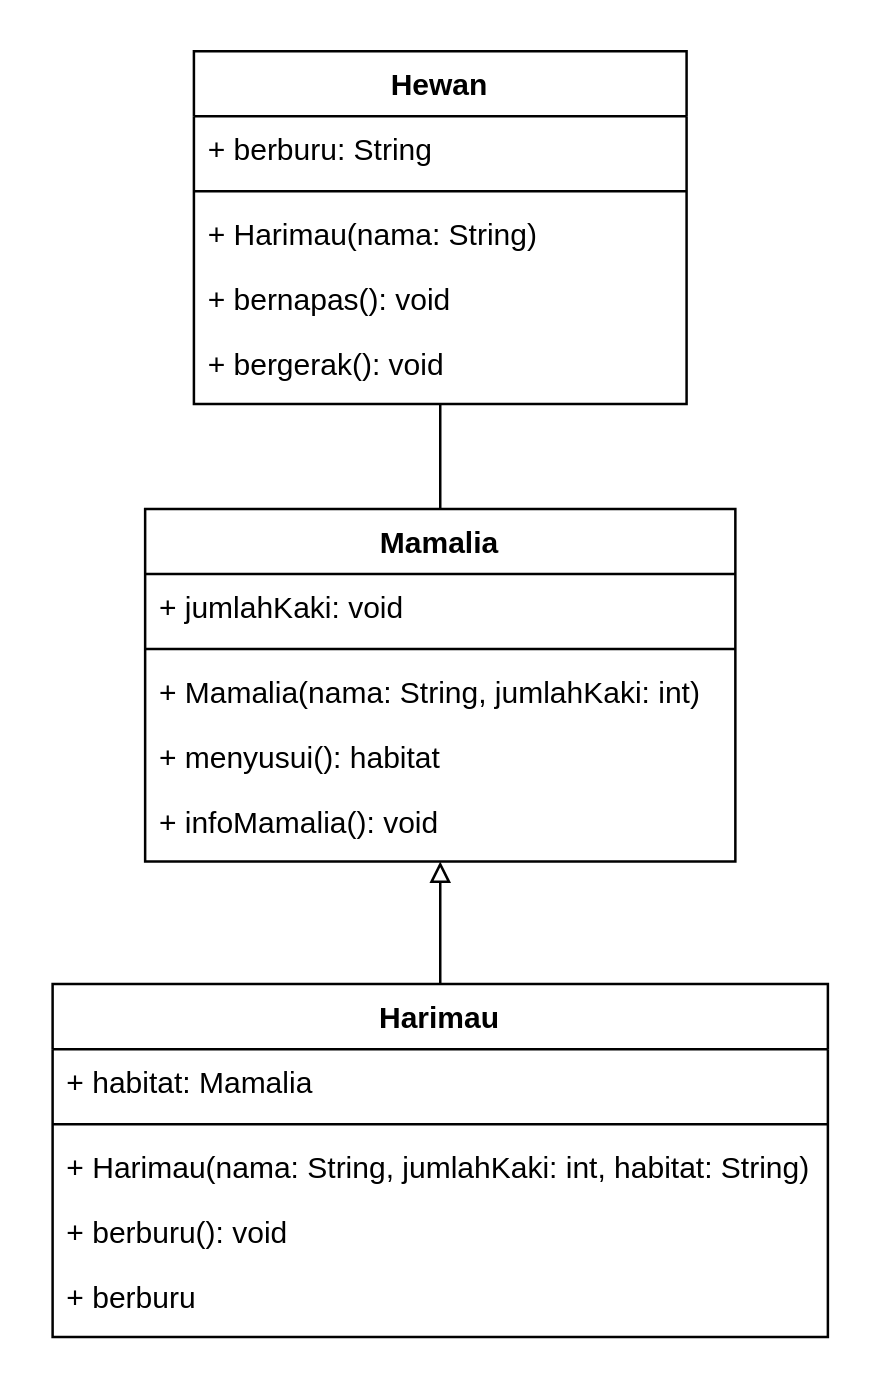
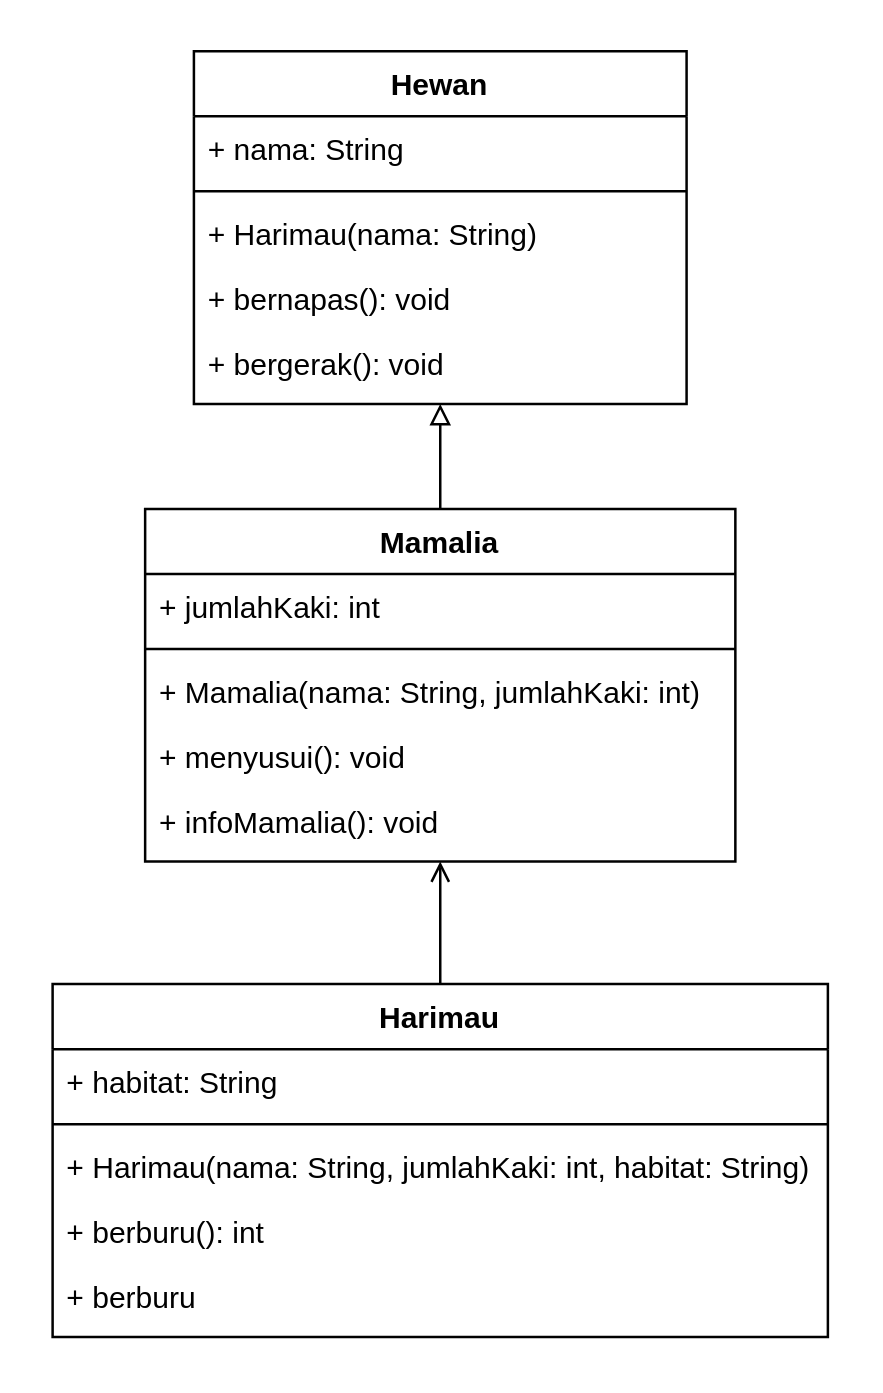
  <mxCell id="0" />
  <mxCell id="1" parent="0" />
- <mxCell id="2" style="edgeStyle=orthogonalEdgeStyle;rounded=0;orthogonalLoop=1;jettySize=auto;html=1;exitX=0.5;exitY=0;exitDx=0;exitDy=0;entryX=0.5;entryY=1;entryDx=0;entryDy=0;endArrow=block;endFill=0;" parent="1" source="3" target="10" edge="1"><mxGeometry relative="1" as="geometry" /></mxCell>
+ <mxCell id="2" style="edgeStyle=orthogonalEdgeStyle;rounded=0;orthogonalLoop=1;jettySize=auto;html=1;exitX=0.5;exitY=0;exitDx=0;exitDy=0;entryX=0.5;entryY=1;entryDx=0;entryDy=0;endArrow=open;endFill=0;" parent="1" source="3" target="10" edge="1"><mxGeometry relative="1" as="geometry" /></mxCell>
  <mxCell id="3" value="Harimau" style="swimlane;fontStyle=1;align=center;verticalAlign=top;childLayout=stackLayout;horizontal=1;startSize=26;horizontalStack=0;resizeParent=1;resizeLast=0;collapsible=1;marginBottom=0;rounded=0;shadow=0;strokeWidth=1;" parent="1" vertex="1"><mxGeometry x="20.5" y="393" width="310" height="141.09" as="geometry"><mxRectangle x="550" y="140" width="160" height="26" as="alternateBounds" /></mxGeometry></mxCell>
- <mxCell id="4" value="+ habitat: Mamalia" style="text;align=left;verticalAlign=top;spacingLeft=4;spacingRight=4;overflow=hidden;rotatable=0;points=[[0,0.5],[1,0.5]];portConstraint=eastwest;" parent="3" vertex="1"><mxGeometry y="26" width="310" height="26" as="geometry" /></mxCell>
+ <mxCell id="4" value="+ habitat: String" style="text;align=left;verticalAlign=top;spacingLeft=4;spacingRight=4;overflow=hidden;rotatable=0;points=[[0,0.5],[1,0.5]];portConstraint=eastwest;" parent="3" vertex="1"><mxGeometry y="26" width="310" height="26" as="geometry" /></mxCell>
  <mxCell id="5" value="" style="line;html=1;strokeWidth=1;align=left;verticalAlign=middle;spacingTop=-1;spacingLeft=3;spacingRight=3;rotatable=0;labelPosition=right;points=[];portConstraint=eastwest;" parent="3" vertex="1"><mxGeometry y="52" width="310" height="8" as="geometry" /></mxCell>
  <mxCell id="6" value="+ Harimau(nama: String, jumlahKaki: int, habitat: String)" style="text;align=left;verticalAlign=top;spacingLeft=4;spacingRight=4;overflow=hidden;rotatable=0;points=[[0,0.5],[1,0.5]];portConstraint=eastwest;" parent="3" vertex="1"><mxGeometry y="60" width="310" height="26" as="geometry" /></mxCell>
- <mxCell id="7" value="+ berburu(): void" style="text;align=left;verticalAlign=top;spacingLeft=4;spacingRight=4;overflow=hidden;rotatable=0;points=[[0,0.5],[1,0.5]];portConstraint=eastwest;" parent="3" vertex="1"><mxGeometry y="86" width="310" height="26" as="geometry" /></mxCell>
+ <mxCell id="7" value="+ berburu(): int" style="text;align=left;verticalAlign=top;spacingLeft=4;spacingRight=4;overflow=hidden;rotatable=0;points=[[0,0.5],[1,0.5]];portConstraint=eastwest;" parent="3" vertex="1"><mxGeometry y="86" width="310" height="26" as="geometry" /></mxCell>
  <mxCell id="8" value="+ berburu" style="text;align=left;verticalAlign=top;spacingLeft=4;spacingRight=4;overflow=hidden;rotatable=0;points=[[0,0.5],[1,0.5]];portConstraint=eastwest;" parent="3" vertex="1"><mxGeometry y="112" width="310" height="26" as="geometry" /></mxCell>
- <mxCell id="9" style="edgeStyle=orthogonalEdgeStyle;rounded=0;orthogonalLoop=1;jettySize=auto;html=1;exitX=0.5;exitY=0;exitDx=0;exitDy=0;entryX=0.5;entryY=1;entryDx=0;entryDy=0;endArrow=none;endFill=0;" parent="1" source="10" target="16" edge="1"><mxGeometry relative="1" as="geometry" /></mxCell>
+ <mxCell id="9" style="edgeStyle=orthogonalEdgeStyle;rounded=0;orthogonalLoop=1;jettySize=auto;html=1;exitX=0.5;exitY=0;exitDx=0;exitDy=0;entryX=0.5;entryY=1;entryDx=0;entryDy=0;endArrow=block;endFill=0;" parent="1" source="10" target="16" edge="1"><mxGeometry relative="1" as="geometry" /></mxCell>
  <mxCell id="10" value="Mamalia" style="swimlane;fontStyle=1;align=center;verticalAlign=top;childLayout=stackLayout;horizontal=1;startSize=26;horizontalStack=0;resizeParent=1;resizeLast=0;collapsible=1;marginBottom=0;rounded=0;shadow=0;strokeWidth=1;" parent="1" vertex="1"><mxGeometry x="57.5" y="203" width="236" height="141" as="geometry"><mxRectangle x="550" y="140" width="160" height="26" as="alternateBounds" /></mxGeometry></mxCell>
- <mxCell id="11" value="+ jumlahKaki: void" style="text;align=left;verticalAlign=top;spacingLeft=4;spacingRight=4;overflow=hidden;rotatable=0;points=[[0,0.5],[1,0.5]];portConstraint=eastwest;" parent="10" vertex="1"><mxGeometry y="26" width="236" height="26" as="geometry" /></mxCell>
+ <mxCell id="11" value="+ jumlahKaki: int" style="text;align=left;verticalAlign=top;spacingLeft=4;spacingRight=4;overflow=hidden;rotatable=0;points=[[0,0.5],[1,0.5]];portConstraint=eastwest;" parent="10" vertex="1"><mxGeometry y="26" width="236" height="26" as="geometry" /></mxCell>
  <mxCell id="12" value="" style="line;html=1;strokeWidth=1;align=left;verticalAlign=middle;spacingTop=-1;spacingLeft=3;spacingRight=3;rotatable=0;labelPosition=right;points=[];portConstraint=eastwest;" parent="10" vertex="1"><mxGeometry y="52" width="236" height="8" as="geometry" /></mxCell>
  <mxCell id="13" value="+ Mamalia(nama: String, jumlahKaki: int)" style="text;align=left;verticalAlign=top;spacingLeft=4;spacingRight=4;overflow=hidden;rotatable=0;points=[[0,0.5],[1,0.5]];portConstraint=eastwest;" parent="10" vertex="1"><mxGeometry y="60" width="236" height="26" as="geometry" /></mxCell>
- <mxCell id="14" value="+ menyusui(): habitat" style="text;align=left;verticalAlign=top;spacingLeft=4;spacingRight=4;overflow=hidden;rotatable=0;points=[[0,0.5],[1,0.5]];portConstraint=eastwest;" parent="10" vertex="1"><mxGeometry y="86" width="236" height="26" as="geometry" /></mxCell>
+ <mxCell id="14" value="+ menyusui(): void" style="text;align=left;verticalAlign=top;spacingLeft=4;spacingRight=4;overflow=hidden;rotatable=0;points=[[0,0.5],[1,0.5]];portConstraint=eastwest;" parent="10" vertex="1"><mxGeometry y="86" width="236" height="26" as="geometry" /></mxCell>
  <mxCell id="15" value="+ infoMamalia(): void" style="text;align=left;verticalAlign=top;spacingLeft=4;spacingRight=4;overflow=hidden;rotatable=0;points=[[0,0.5],[1,0.5]];portConstraint=eastwest;" parent="10" vertex="1"><mxGeometry y="112" width="236" height="26" as="geometry" /></mxCell>
  <mxCell id="16" value="Hewan" style="swimlane;fontStyle=1;align=center;verticalAlign=top;childLayout=stackLayout;horizontal=1;startSize=26;horizontalStack=0;resizeParent=1;resizeLast=0;collapsible=1;marginBottom=0;rounded=0;shadow=0;strokeWidth=1;" parent="1" vertex="1"><mxGeometry x="77" y="20" width="197" height="141" as="geometry"><mxRectangle x="550" y="140" width="160" height="26" as="alternateBounds" /></mxGeometry></mxCell>
- <mxCell id="17" value="+ berburu: String" style="text;align=left;verticalAlign=top;spacingLeft=4;spacingRight=4;overflow=hidden;rotatable=0;points=[[0,0.5],[1,0.5]];portConstraint=eastwest;" parent="16" vertex="1"><mxGeometry y="26" width="197" height="26" as="geometry" /></mxCell>
+ <mxCell id="17" value="+ nama: String" style="text;align=left;verticalAlign=top;spacingLeft=4;spacingRight=4;overflow=hidden;rotatable=0;points=[[0,0.5],[1,0.5]];portConstraint=eastwest;" parent="16" vertex="1"><mxGeometry y="26" width="197" height="26" as="geometry" /></mxCell>
  <mxCell id="18" value="" style="line;html=1;strokeWidth=1;align=left;verticalAlign=middle;spacingTop=-1;spacingLeft=3;spacingRight=3;rotatable=0;labelPosition=right;points=[];portConstraint=eastwest;" parent="16" vertex="1"><mxGeometry y="52" width="197" height="8" as="geometry" /></mxCell>
  <mxCell id="19" value="+ Harimau(nama: String)" style="text;align=left;verticalAlign=top;spacingLeft=4;spacingRight=4;overflow=hidden;rotatable=0;points=[[0,0.5],[1,0.5]];portConstraint=eastwest;" parent="16" vertex="1"><mxGeometry y="60" width="197" height="26" as="geometry" /></mxCell>
  <mxCell id="20" value="+ bernapas(): void" style="text;align=left;verticalAlign=top;spacingLeft=4;spacingRight=4;overflow=hidden;rotatable=0;points=[[0,0.5],[1,0.5]];portConstraint=eastwest;" parent="16" vertex="1"><mxGeometry y="86" width="197" height="26" as="geometry" /></mxCell>
  <mxCell id="21" value="+ bergerak(): void" style="text;align=left;verticalAlign=top;spacingLeft=4;spacingRight=4;overflow=hidden;rotatable=0;points=[[0,0.5],[1,0.5]];portConstraint=eastwest;" parent="16" vertex="1"><mxGeometry y="112" width="197" height="26" as="geometry" /></mxCell>
